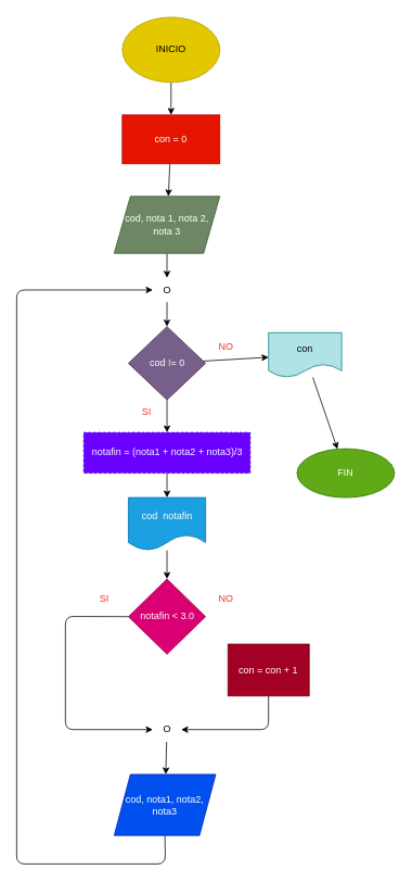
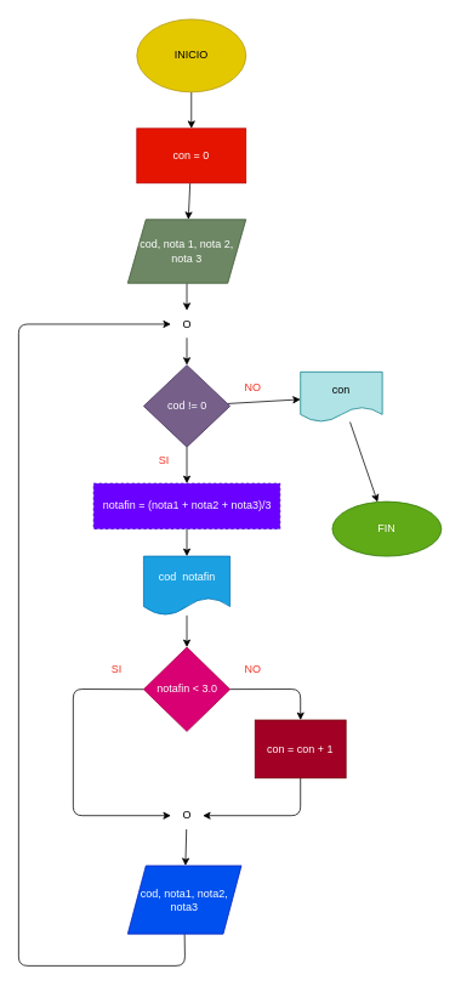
  <mxCell id="0" />
  <mxCell id="1" parent="0" />
  <mxCell id="2" value="" style="edgeStyle=none;html=1;" parent="1" source="3" target="5" edge="1"><mxGeometry relative="1" as="geometry" /></mxCell>
  <mxCell id="3" value="INICIO" style="ellipse;whiteSpace=wrap;html=1;fillColor=#e3c800;fontColor=#000000;strokeColor=#B09500;" parent="1" vertex="1"><mxGeometry x="150" y="20" width="120" height="80" as="geometry" /></mxCell>
  <mxCell id="4" value="" style="edgeStyle=none;html=1;" parent="1" source="5" target="7" edge="1"><mxGeometry relative="1" as="geometry" /></mxCell>
  <mxCell id="5" value="con = 0" style="whiteSpace=wrap;html=1;fillColor=#e51400;strokeColor=#B20000;fontColor=#ffffff;" parent="1" vertex="1"><mxGeometry x="150" y="140" width="120" height="60" as="geometry" /></mxCell>
  <mxCell id="6" value="" style="edgeStyle=none;html=1;" parent="1" source="7" edge="1"><mxGeometry relative="1" as="geometry"><mxPoint x="205" y="340" as="targetPoint" /></mxGeometry></mxCell>
  <mxCell id="7" value="cod, nota 1, nota 2, nota 3" style="shape=parallelogram;perimeter=parallelogramPerimeter;whiteSpace=wrap;html=1;fixedSize=1;fillColor=#6d8764;strokeColor=#3A5431;fontColor=#ffffff;" parent="1" vertex="1"><mxGeometry x="140" y="240" width="130" height="70" as="geometry" /></mxCell>
  <mxCell id="8" value="" style="edgeStyle=none;html=1;" parent="1" source="10" target="15" edge="1"><mxGeometry relative="1" as="geometry" /></mxCell>
  <mxCell id="9" value="" style="edgeStyle=none;html=1;fontColor=#000000;" parent="1" source="10" target="18" edge="1"><mxGeometry relative="1" as="geometry" /></mxCell>
  <mxCell id="10" value="cod != 0" style="rhombus;whiteSpace=wrap;html=1;fillColor=#76608a;strokeColor=#432D57;fontColor=#ffffff;" parent="1" vertex="1"><mxGeometry x="157.5" y="400" width="95" height="90" as="geometry" /></mxCell>
  <mxCell id="11" value="O" style="text;html=1;strokeColor=none;fillColor=none;align=center;verticalAlign=middle;whiteSpace=wrap;rounded=0;" parent="1" vertex="1"><mxGeometry x="187.5" y="340" width="35" height="30" as="geometry" /></mxCell>
  <mxCell id="12" value="" style="endArrow=classic;html=1;exitX=0.5;exitY=1;exitDx=0;exitDy=0;entryX=0.5;entryY=0;entryDx=0;entryDy=0;" parent="1" source="11" target="10" edge="1"><mxGeometry width="50" height="50" relative="1" as="geometry"><mxPoint x="220" y="250" as="sourcePoint" /><mxPoint x="270" y="200" as="targetPoint" /></mxGeometry></mxCell>
  <mxCell id="13" value="" style="endArrow=classic;html=1;entryX=0;entryY=0.5;entryDx=0;entryDy=0;exitX=0.5;exitY=1;exitDx=0;exitDy=0;" parent="1" source="28" target="11" edge="1"><mxGeometry width="50" height="50" relative="1" as="geometry"><mxPoint x="110" y="1040" as="sourcePoint" /><mxPoint x="270" y="300" as="targetPoint" /><Array as="points"><mxPoint x="203" y="1060" /><mxPoint x="20" y="1060" /><mxPoint x="20" y="355" /></Array></mxGeometry></mxCell>
  <mxCell id="14" value="" style="edgeStyle=none;html=1;fontColor=#000000;" parent="1" source="15" target="16" edge="1"><mxGeometry relative="1" as="geometry" /></mxCell>
  <mxCell id="15" value="&lt;font color=&quot;#000000&quot;&gt;con&lt;/font&gt;" style="shape=document;whiteSpace=wrap;html=1;boundedLbl=1;fillColor=#b0e3e6;strokeColor=#0e8088;" parent="1" vertex="1"><mxGeometry x="330" y="407.5" width="90" height="55" as="geometry" /></mxCell>
  <mxCell id="16" value="FIN" style="ellipse;whiteSpace=wrap;html=1;fillColor=#60a917;strokeColor=#2D7600;fontColor=#ffffff;" parent="1" vertex="1"><mxGeometry x="365" y="550" width="120" height="60" as="geometry" /></mxCell>
  <mxCell id="17" value="" style="edgeStyle=none;html=1;fontColor=#F03224;" parent="1" source="18" target="20" edge="1"><mxGeometry relative="1" as="geometry" /></mxCell>
  <mxCell id="18" value="notafin = (nota1 + nota2 + nota3)/3" style="whiteSpace=wrap;html=1;fillColor=#6a00ff;strokeColor=#3700CC;fontColor=#ffffff;dashed=1;" parent="1" vertex="1"><mxGeometry x="102.5" y="530" width="205" height="50" as="geometry" /></mxCell>
  <mxCell id="19" value="" style="edgeStyle=none;html=1;fontColor=#F03224;" parent="1" source="20" target="22" edge="1"><mxGeometry relative="1" as="geometry" /></mxCell>
  <mxCell id="20" value="cod&amp;nbsp; notafin" style="shape=document;whiteSpace=wrap;html=1;boundedLbl=1;fillColor=#1ba1e2;strokeColor=#006EAF;fontColor=#ffffff;" parent="1" vertex="1"><mxGeometry x="157.5" y="610" width="95" height="65" as="geometry" /></mxCell>
+ <mxCell id="21" value="" style="edgeStyle=none;html=1;fontColor=#F03224;" parent="1" source="22" target="23" edge="1"><mxGeometry relative="1" as="geometry"><Array as="points"><mxPoint x="330" y="756" /></Array></mxGeometry></mxCell>
  <mxCell id="22" value="notafin &amp;lt; 3.0" style="rhombus;whiteSpace=wrap;html=1;fillColor=#d80073;strokeColor=#A50040;fontColor=#ffffff;" parent="1" vertex="1"><mxGeometry x="157.5" y="710" width="95" height="92.5" as="geometry" /></mxCell>
  <mxCell id="23" value="con = con + 1" style="whiteSpace=wrap;html=1;fillColor=#a20025;strokeColor=#6F0000;fontColor=#ffffff;" parent="1" vertex="1"><mxGeometry x="280" y="790" width="100" height="63.75" as="geometry" /></mxCell>
  <mxCell id="24" value="" style="endArrow=classic;html=1;fontColor=#F03224;exitX=0;exitY=0.5;exitDx=0;exitDy=0;entryX=0;entryY=0.5;entryDx=0;entryDy=0;" parent="1" source="22" target="26" edge="1"><mxGeometry width="50" height="50" relative="1" as="geometry"><mxPoint x="220" y="750" as="sourcePoint" /><mxPoint x="158" y="890" as="targetPoint" /><Array as="points"><mxPoint x="80" y="756" /><mxPoint x="80" y="895" /></Array></mxGeometry></mxCell>
  <mxCell id="25" value="" style="edgeStyle=none;html=1;fontColor=#F03224;" parent="1" source="26" target="28" edge="1"><mxGeometry relative="1" as="geometry" /></mxCell>
  <mxCell id="26" value="O" style="text;html=1;strokeColor=none;fillColor=none;align=center;verticalAlign=middle;whiteSpace=wrap;rounded=0;" parent="1" vertex="1"><mxGeometry x="187.5" y="880" width="35" height="30" as="geometry" /></mxCell>
  <mxCell id="27" value="" style="endArrow=classic;html=1;fontColor=#F03224;exitX=0.5;exitY=1;exitDx=0;exitDy=0;entryX=1;entryY=0.5;entryDx=0;entryDy=0;" parent="1" source="23" target="26" edge="1"><mxGeometry width="50" height="50" relative="1" as="geometry"><mxPoint x="220" y="750" as="sourcePoint" /><mxPoint x="270" y="700" as="targetPoint" /><Array as="points"><mxPoint x="330" y="895" /></Array></mxGeometry></mxCell>
  <mxCell id="28" value="cod, nota1, nota2, nota3" style="shape=parallelogram;perimeter=parallelogramPerimeter;whiteSpace=wrap;html=1;fixedSize=1;fontColor=#ffffff;fillColor=#0050ef;strokeColor=#001DBC;" parent="1" vertex="1"><mxGeometry x="140" y="950" width="125" height="75" as="geometry" /></mxCell>
  <mxCell id="29" value="&lt;font color=&quot;#f03224&quot;&gt;NO&lt;/font&gt;" style="text;html=1;strokeColor=none;fillColor=none;align=center;verticalAlign=middle;whiteSpace=wrap;rounded=0;fontColor=#000000;" parent="1" vertex="1"><mxGeometry x="247.5" y="720" width="60" height="30" as="geometry" /></mxCell>
  <mxCell id="30" value="&lt;font color=&quot;#f03224&quot;&gt;NO&lt;/font&gt;" style="text;html=1;strokeColor=none;fillColor=none;align=center;verticalAlign=middle;whiteSpace=wrap;rounded=0;fontColor=#000000;" parent="1" vertex="1"><mxGeometry x="247.5" y="410" width="60" height="30" as="geometry" /></mxCell>
  <mxCell id="31" value="SI" style="text;html=1;strokeColor=none;fillColor=none;align=center;verticalAlign=middle;whiteSpace=wrap;rounded=0;fontColor=#F03224;" parent="1" vertex="1"><mxGeometry x="97.5" y="720" width="60" height="30" as="geometry" /></mxCell>
  <mxCell id="32" value="SI" style="text;html=1;strokeColor=none;fillColor=none;align=center;verticalAlign=middle;whiteSpace=wrap;rounded=0;fontColor=#F03224;" parent="1" vertex="1"><mxGeometry x="150" y="490" width="60" height="30" as="geometry" /></mxCell>
